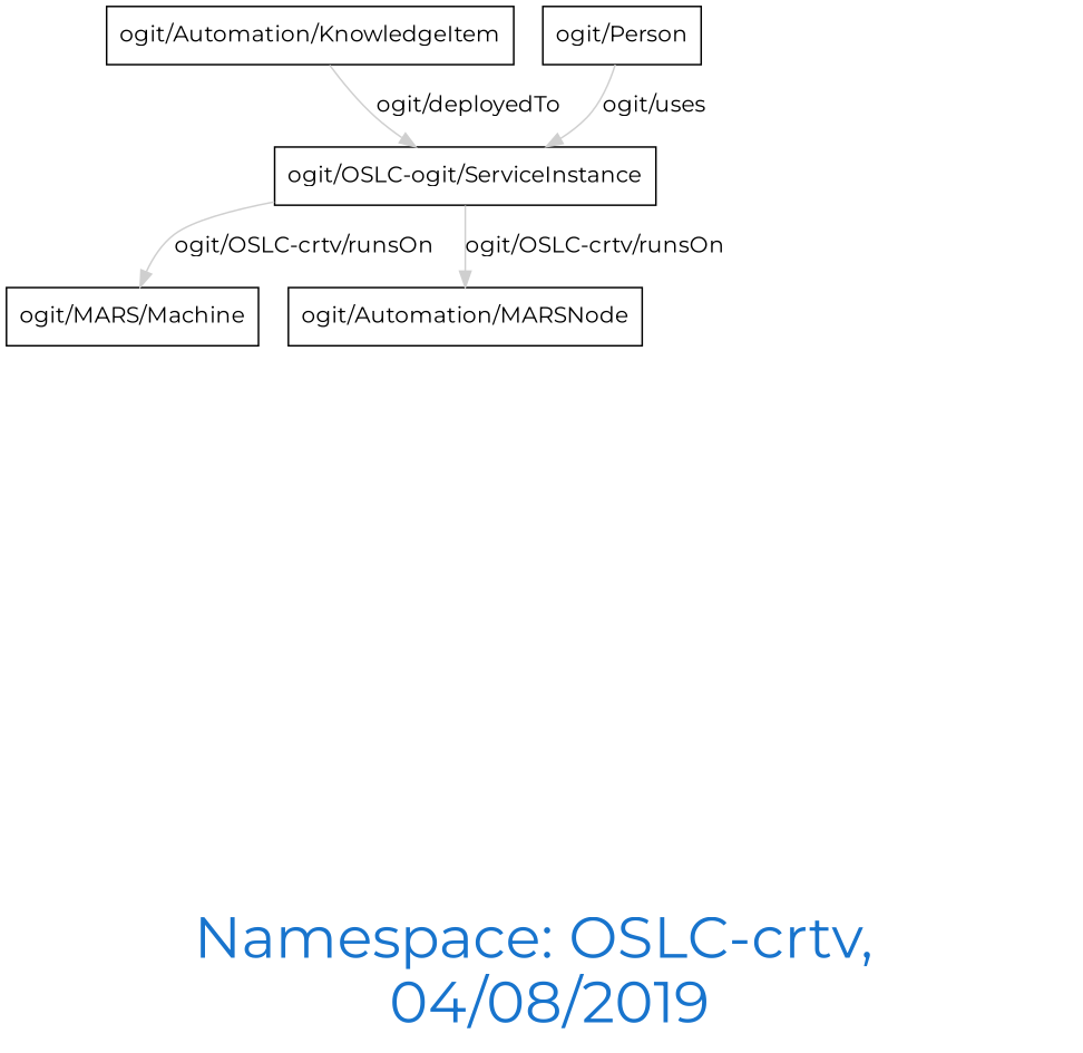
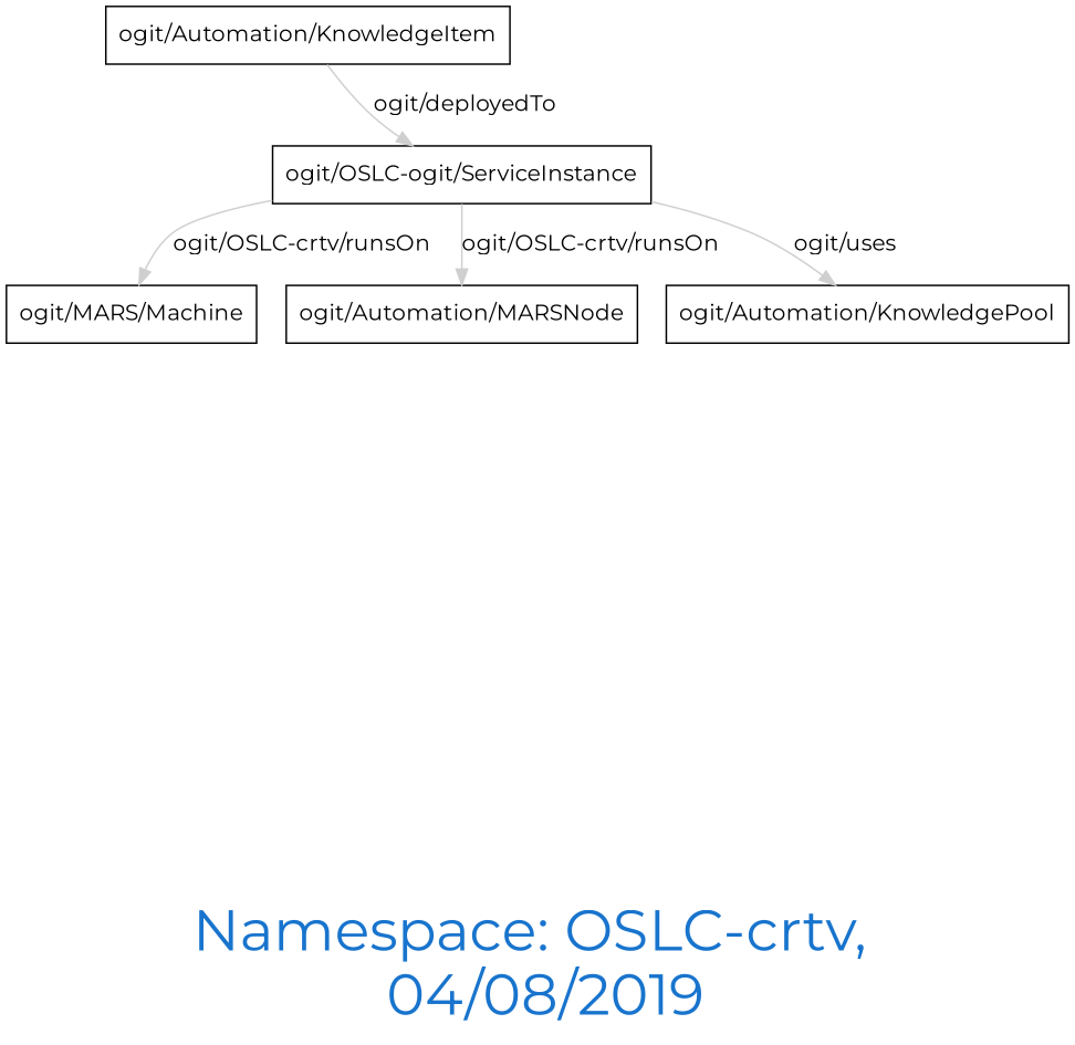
  digraph {
    fontcolor=dodgerblue3
    fontname=Montserrat
    fontsize=36
    label="\n\n\nNamespace: OSLC-crtv, \n 04/08/2019"
    rankdir=TB
    node [fontname=Montserrat shape=polygon]
    edge [color=gray81 fontname=Montserrat]
    n1 [label="ogit/OSLC-ogit/ServiceInstance"]
    "ogit/Automation/KnowledgeItem"
    "ogit/MARS/Machine"
    "ogit/Automation/MARSNode"
-   "ogit/Person"
+   "ogit/Automation/KnowledgePool"
    n1 -> "ogit/MARS/Machine" [label="ogit/OSLC-crtv/runsOn    "]
    n1 -> "ogit/Automation/MARSNode" [label="ogit/OSLC-crtv/runsOn    "]
+   n1 -> "ogit/Automation/KnowledgePool" [label="ogit/uses    "]
    "ogit/Automation/KnowledgeItem" -> n1 [label="ogit/deployedTo    "]
-   "ogit/Person" -> n1 [label="ogit/uses    "]
  }
